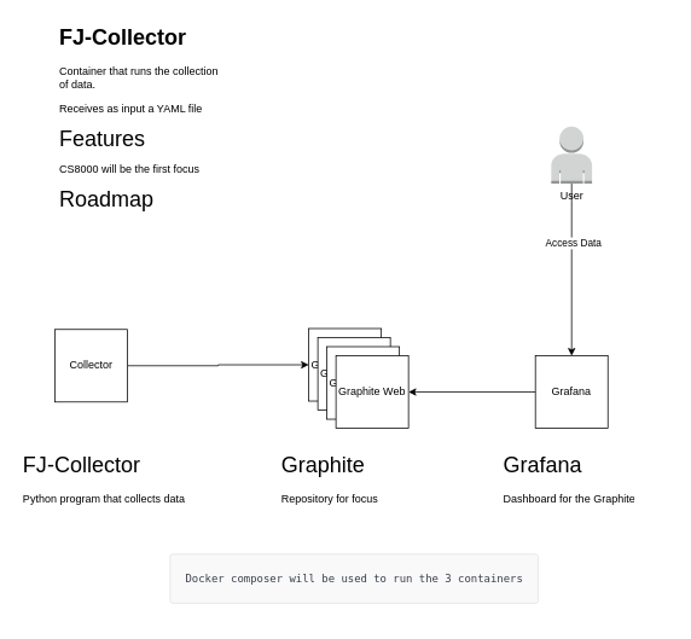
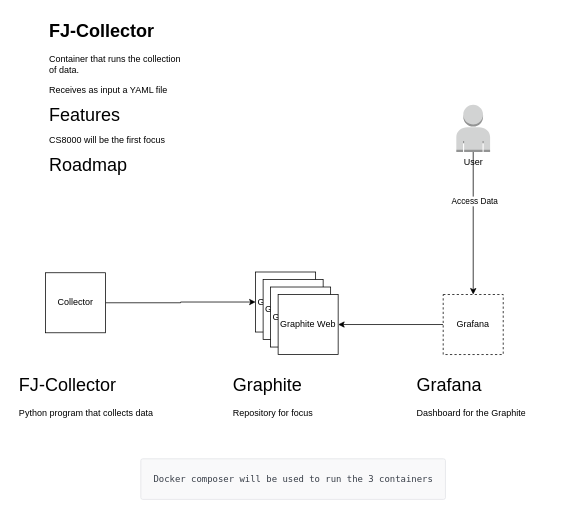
  <mxCell id="0" />
  <mxCell id="1" parent="0" />
  <mxCell id="2" style="edgeStyle=orthogonalEdgeStyle;rounded=0;orthogonalLoop=1;jettySize=auto;html=1;" parent="1" source="3" target="5" edge="1"><mxGeometry relative="1" as="geometry" /></mxCell>
  <mxCell id="3" value="Collector" style="rounded=0;whiteSpace=wrap;html=1;" parent="1" vertex="1"><mxGeometry x="60" y="363" width="80" height="80" as="geometry" /></mxCell>
  <mxCell id="4" value="&lt;h1&gt;FJ-Collector&lt;/h1&gt;&lt;p&gt;Container that runs the collection of data.&lt;/p&gt;&lt;p&gt;Receives as input a YAML file&lt;/p&gt;&lt;p&gt;&lt;span style=&quot;font-size: 24px; background-color: initial;&quot;&gt;Features&lt;/span&gt;&lt;br&gt;&lt;/p&gt;&lt;p&gt;CS8000 will be the first focus&lt;/p&gt;&lt;p&gt;&lt;font style=&quot;font-size: 24px;&quot;&gt;Roadmap&lt;/font&gt;&lt;/p&gt;" style="text;html=1;strokeColor=none;fillColor=none;spacing=5;spacingTop=-20;whiteSpace=wrap;overflow=hidden;rounded=0;" parent="1" vertex="1"><mxGeometry x="60" y="20.5" width="190" height="300" as="geometry" /></mxCell>
  <mxCell id="5" value="Graphite Web" style="rounded=0;whiteSpace=wrap;html=1;" parent="1" vertex="1"><mxGeometry x="340" y="362" width="80" height="80" as="geometry" /></mxCell>
  <mxCell id="6" value="&lt;h1&gt;&lt;span style=&quot;font-weight: normal;&quot;&gt;Graphite&lt;/span&gt;&lt;/h1&gt;&lt;p&gt;Repository for focus&lt;/p&gt;" style="text;html=1;strokeColor=none;fillColor=none;spacing=5;spacingTop=-20;whiteSpace=wrap;overflow=hidden;rounded=0;" parent="1" vertex="1"><mxGeometry x="305" y="493" width="190" height="71" as="geometry" /></mxCell>
  <mxCell id="7" value="Graphite Web" style="rounded=0;whiteSpace=wrap;html=1;" parent="1" vertex="1"><mxGeometry x="350" y="372" width="80" height="80" as="geometry" /></mxCell>
  <mxCell id="8" value="Graphite Web" style="rounded=0;whiteSpace=wrap;html=1;" parent="1" vertex="1"><mxGeometry x="360" y="382" width="80" height="80" as="geometry" /></mxCell>
  <mxCell id="9" value="Graphite Web" style="rounded=0;whiteSpace=wrap;html=1;" parent="1" vertex="1"><mxGeometry x="370" y="392" width="80" height="80" as="geometry" /></mxCell>
  <mxCell id="10" value="&lt;pre style=&quot;box-sizing: inherit; font-size: 11.9px; overflow-wrap: normal; padding: 16px; overflow: auto; line-height: 1.45; background-color: rgb(249, 249, 250); border: 1px solid rgb(225, 226, 230); border-radius: 3px; color: rgb(57, 63, 73); text-align: start;&quot;&gt;&lt;code style=&quot;box-sizing: inherit; font-family: &amp;quot;Roboto Mono&amp;quot;, consolas, monaco, monospace; font-size: 11.9px; overflow-wrap: break-word; padding: 0px; background: transparent; border-radius: 1px; margin: 0px; line-height: 1.75; word-break: normal; border: 0px;&quot;&gt;Docker composer will be used to run the 3 containers&lt;/code&gt;&lt;/pre&gt;" style="text;html=1;align=center;verticalAlign=middle;resizable=0;points=[];autosize=1;strokeColor=none;fillColor=none;fontSize=12;" parent="1" vertex="1"><mxGeometry x="175" y="593" width="430" height="90" as="geometry" /></mxCell>
  <mxCell id="11" style="edgeStyle=orthogonalEdgeStyle;rounded=0;orthogonalLoop=1;jettySize=auto;html=1;entryX=0.5;entryY=0;entryDx=0;entryDy=0;" parent="1" source="13" target="15" edge="1"><mxGeometry relative="1" as="geometry" /></mxCell>
  <mxCell id="12" value="Access Data" style="edgeLabel;html=1;align=center;verticalAlign=middle;resizable=0;points=[];" parent="11" vertex="1" connectable="0"><mxGeometry x="-0.316" y="1" relative="1" as="geometry"><mxPoint as="offset" /></mxGeometry></mxCell>
  <mxCell id="13" value="User" style="outlineConnect=0;dashed=0;verticalLabelPosition=bottom;verticalAlign=top;align=center;html=1;shape=mxgraph.aws3.user;fillColor=#D2D3D3;gradientColor=none;" parent="1" vertex="1"><mxGeometry x="607.5" y="139" width="45" height="63" as="geometry" /></mxCell>
  <mxCell id="14" style="edgeStyle=orthogonalEdgeStyle;rounded=0;orthogonalLoop=1;jettySize=auto;html=1;entryX=1;entryY=0.5;entryDx=0;entryDy=0;" parent="1" source="15" target="9" edge="1"><mxGeometry relative="1" as="geometry" /></mxCell>
- <mxCell id="15" value="Grafana" style="rounded=0;whiteSpace=wrap;html=1;" parent="1" vertex="1"><mxGeometry x="590" y="392" width="80" height="80" as="geometry" /></mxCell>
+ <mxCell id="15" value="Grafana" style="rounded=0;whiteSpace=wrap;html=1;dashed=1;" parent="1" vertex="1"><mxGeometry x="590" y="392" width="80" height="80" as="geometry" /></mxCell>
  <mxCell id="16" value="&lt;h1&gt;&lt;span style=&quot;font-weight: normal;&quot;&gt;FJ-Collector&lt;/span&gt;&lt;/h1&gt;&lt;p&gt;Python program that collects data&lt;/p&gt;&lt;p&gt;Datasources will be added&lt;/p&gt;" style="text;html=1;strokeColor=none;fillColor=none;spacing=5;spacingTop=-20;whiteSpace=wrap;overflow=hidden;rounded=0;" vertex="1" parent="1"><mxGeometry x="20" y="493" width="190" height="71" as="geometry" /></mxCell>
  <mxCell id="17" value="&lt;h1&gt;&lt;span style=&quot;font-weight: normal;&quot;&gt;Grafana&lt;/span&gt;&lt;/h1&gt;&lt;p&gt;Dashboard for the Graphite&lt;/p&gt;" style="text;html=1;strokeColor=none;fillColor=none;spacing=5;spacingTop=-20;whiteSpace=wrap;overflow=hidden;rounded=0;" vertex="1" parent="1"><mxGeometry x="550" y="493" width="190" height="71" as="geometry" /></mxCell>
